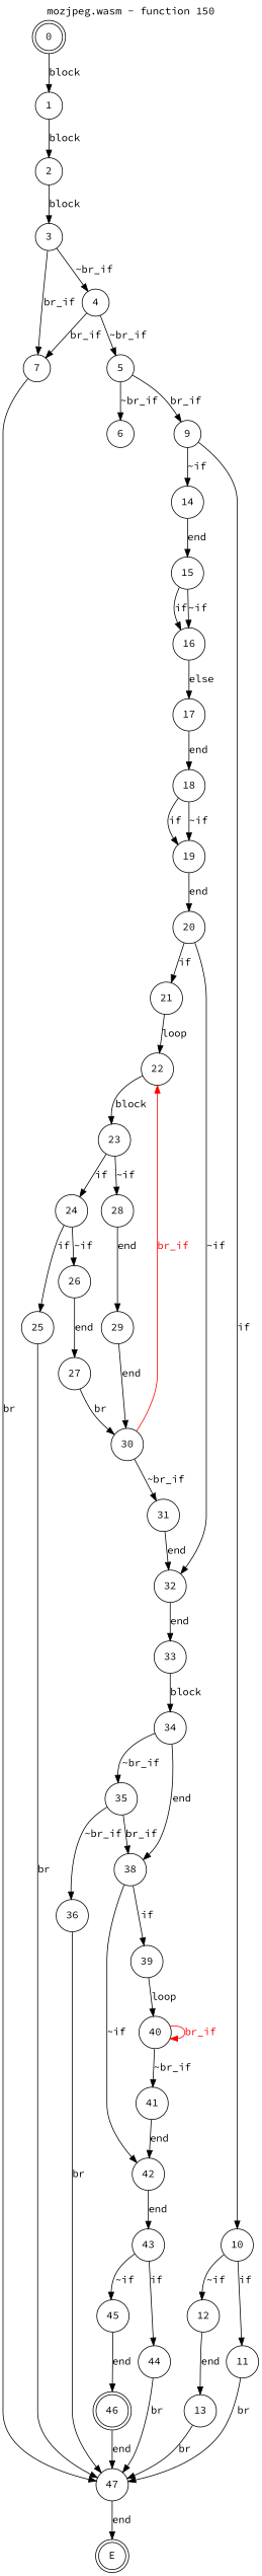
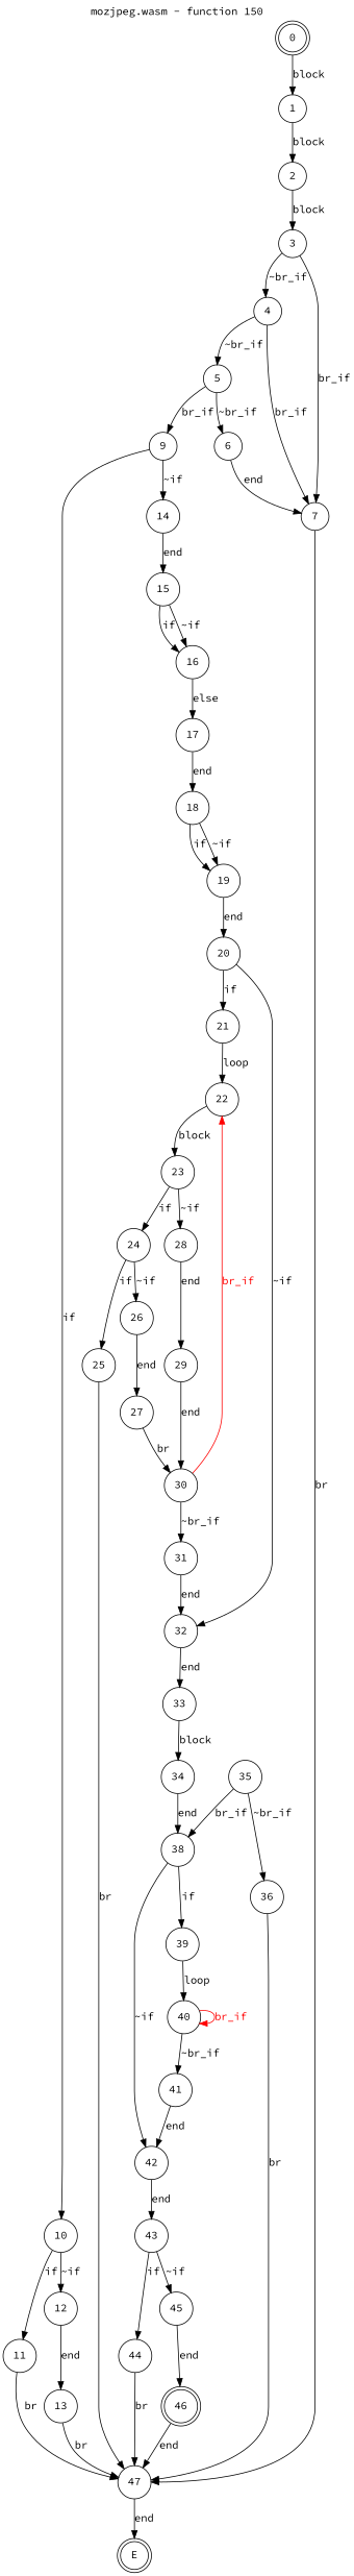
  digraph {
    fontname="Source Code Pro"
    label="mozjpeg.wasm - function 150"
    labelfontcolor=black
    labelfontname=Helvetica
    labelfontsize=16
    labelloc=t
    node [fontname="Source Code Pro" shape=circle]
    edge [fontname="Source Code Pro"]
    0 [shape=doublecircle]
    1
    2
    E [shape=doublecircle]
    3
    4
    7
    5
    47
    6
    9
    10
    14
    11
    12
    15
    13
    16
    17
    18
    19
    20
    21
    32
    22
    33
    23
    34
    24
    28
    25
    26
    29
    27
    30
    31
    35
    38
    36
    39
    42
    40
    43
    41
    44
    45
    46 [shape=doublecircle]
    0 -> 1 [label=block]
    1 -> 2 [label=block]
    2 -> 3 [label=block]
    3 -> 4 [label="~br_if"]
    3 -> 7 [label=br_if]
    4 -> 7 [label=br_if]
    4 -> 5 [label="~br_if"]
    7 -> 47 [label=br]
    5 -> 6 [label="~br_if"]
    5 -> 9 [label=br_if]
    47 -> E [label=end]
+   6 -> 7 [label=end]
    9 -> 10 [label=if]
    9 -> 14 [label="~if"]
    10 -> 11 [label=if]
    10 -> 12 [label="~if"]
    14 -> 15 [label=end]
    11 -> 47 [label=br]
    12 -> 13 [label=end]
    15 -> 16 [label=if]
    15 -> 16 [label="~if"]
    13 -> 47 [label=br]
    16 -> 17 [label=else]
    17 -> 18 [label=end]
    18 -> 19 [label=if]
    18 -> 19 [label="~if"]
    19 -> 20 [label=end]
    20 -> 21 [label=if]
    20 -> 32 [label="~if"]
    21 -> 22 [label=loop]
    32 -> 33 [label=end]
    22 -> 23 [label=block]
    33 -> 34 [label=block]
    23 -> 24 [label=if]
    23 -> 28 [label="~if"]
-   34 -> 35 [label="~br_if"]
    34 -> 38 [label=end]
    24 -> 25 [label=if]
    24 -> 26 [label="~if"]
    28 -> 29 [label=end]
    25 -> 47 [label=br]
    26 -> 27 [label=end]
    29 -> 30 [label=end]
    27 -> 30 [label=br]
    30 -> 22 [color=red fontcolor=red label=br_if]
    30 -> 31 [label="~br_if"]
    31 -> 32 [label=end]
    35 -> 38 [label=br_if]
    35 -> 36 [label="~br_if"]
    38 -> 39 [label=if]
    38 -> 42 [label="~if"]
    36 -> 47 [label=br]
    39 -> 40 [label=loop]
    42 -> 43 [label=end]
    40 -> 40 [color=red fontcolor=red label=br_if]
    40 -> 41 [label="~br_if"]
    43 -> 44 [label=if]
    43 -> 45 [label="~if"]
    41 -> 42 [label=end]
    44 -> 47 [label=br]
    45 -> 46 [label=end]
    46 -> 47 [label=end]
  }
